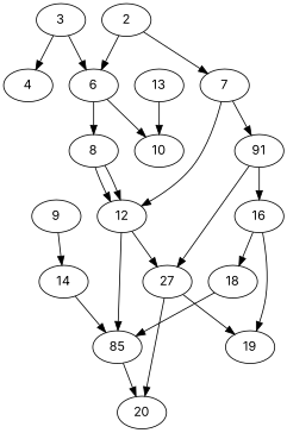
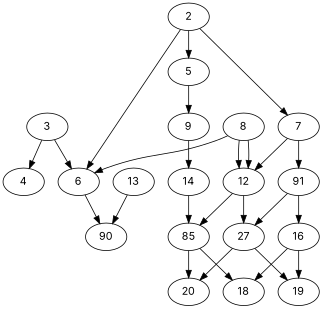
  digraph {
    fontname=Inter
    node [alpha=0.01 fontname=Inter]
    edge [fontname=Inter]
    4 [alpha=0.08 expect_size=28705792]
    2 [alpha=0.19 expect_size=27113472]
+   5 [alpha=0.11 expect_size=21989376]
    6 [alpha=0.14 expect_size=35106816]
    7 [expect_size=30377984]
    9 [alpha=0.06 expect_size=37423104]
    8 [expect_size=12396544]
-   10 [alpha=0.11 expect_size=21595136]
+   10 [alpha=0.11 expect_size=21595136 label=90]
    n9 [alpha=0.02 expect_size=12315648 label=91]
    12 [alpha=0.02 expect_size=48154624]
    14 [alpha=0.15 expect_size=20564992]
    3 [alpha=0.09 expect_size=51263488]
    16 [alpha=0.18 expect_size=19090432]
    n14 [alpha=0.09 expect_size=51354624 label=27]
    n15 [alpha=0.12 expect_size=40252416 label=85]
    13 [alpha=0.09 expect_size=45776896]
    19 [alpha=0.02 expect_size=9243648]
    18 [expect_size=5803008]
    20 [alpha=0.17 expect_size=22936576]
+   2 -> 5
    2 -> 6
    2 -> 7
-   6 -> 8
+   5 -> 9
+   8 -> 6
    6 -> 10
    7 -> n9
    7 -> 12
    9 -> 14
    8 -> 12
    8 -> 12
    n9 -> 16
    n9 -> n14
    12 -> n14
    12 -> n15
    14 -> n15
    3 -> 4
    3 -> 6
    16 -> 19
    16 -> 18
    n14 -> 19
    n14 -> 20
-   18 -> n15
+   n15 -> 18
    n15 -> 20
    13 -> 10
  }
